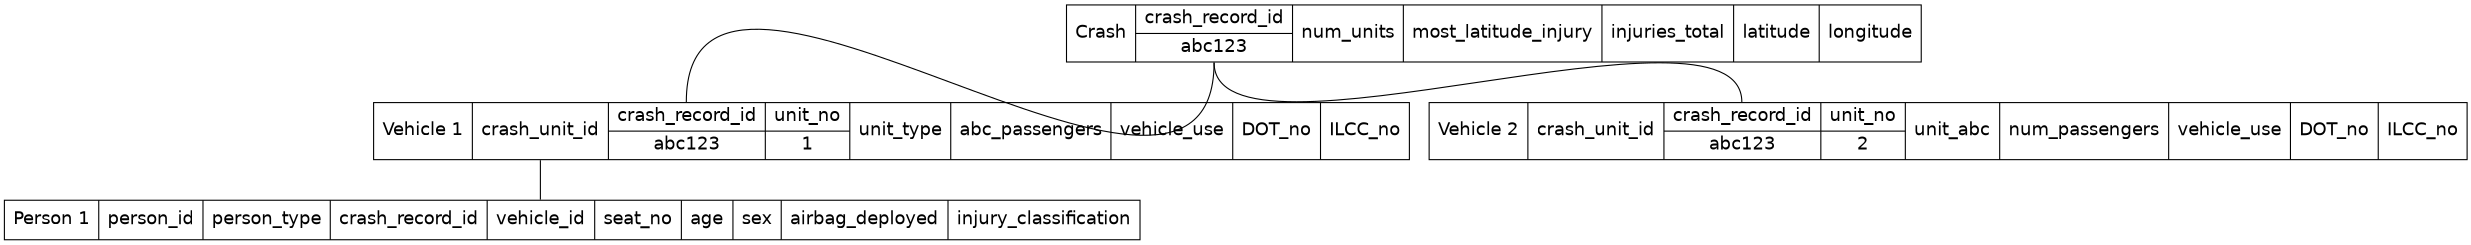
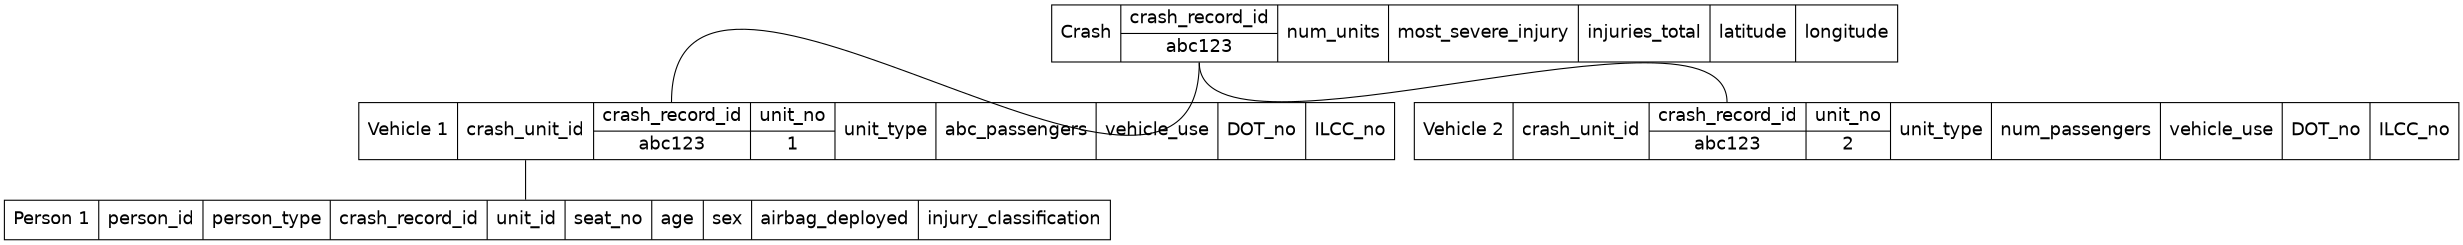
  digraph {
    rankdir=TB
    node [fontname=Helvetica fontsize=16 shape=record]
    edge [arrowhead=none headport=f1 tailport=f0]
-   n1 [label="Crash |{crash_record_id |<f0> abc123}| num_units | most_latitude_injury | injuries_total | latitude | longitude"]
+   n1 [label="Crash |{crash_record_id |<f0> abc123}| num_units | most_severe_injury | injuries_total | latitude | longitude"]
    n2 [label="Vehicle 1 |<f0> crash_unit_id |{<f1> crash_record_id | abc123 }| {unit_no | 1} | unit_type | abc_passengers | vehicle_use | DOT_no | ILCC_no"]
-   n3 [label="Vehicle 2 |<f0> crash_unit_id |{<f1> crash_record_id | abc123 }| {unit_no | 2} | unit_abc | num_passengers | vehicle_use | DOT_no | ILCC_no"]
-   n4 [label="Person 1 | person_id | person_type | crash_record_id |<f1> vehicle_id | seat_no | age | sex | airbag_deployed | injury_classification"]
+   n3 [label="Vehicle 2 |<f0> crash_unit_id |{<f1> crash_record_id | abc123 }| {unit_no | 2} | unit_type | num_passengers | vehicle_use | DOT_no | ILCC_no"]
+   n4 [label="Person 1 | person_id | person_type | crash_record_id |<f1> unit_id | seat_no | age | sex | airbag_deployed | injury_classification"]
    n1 -> n2
    n1 -> n3
    n2 -> n4
  }
